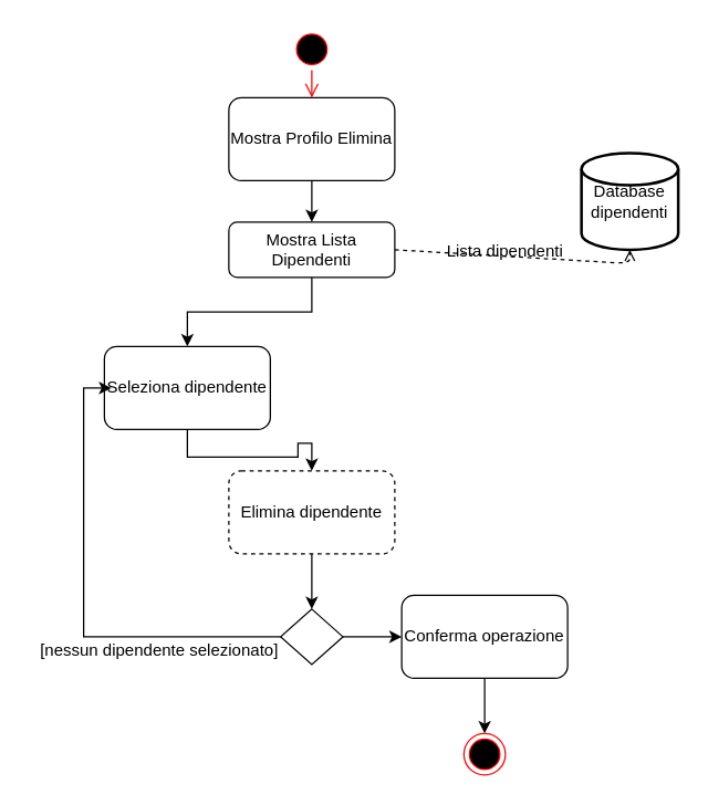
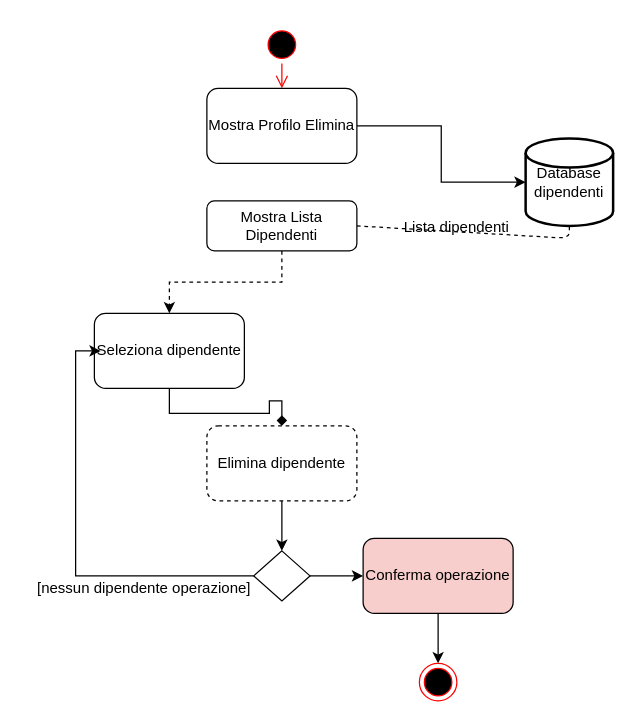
  <mxCell id="0" />
  <mxCell id="1" parent="0" />
  <mxCell id="2" value="" style="ellipse;html=1;shape=startState;fillColor=#000000;strokeColor=#ff0000;" parent="1" vertex="1"><mxGeometry x="210" y="20" width="30" height="30" as="geometry" /></mxCell>
  <mxCell id="3" value="" style="edgeStyle=orthogonalEdgeStyle;html=1;verticalAlign=bottom;endArrow=open;endSize=8;strokeColor=#ff0000;" parent="1" source="2" edge="1"><mxGeometry relative="1" as="geometry"><mxPoint x="225" y="70" as="targetPoint" /></mxGeometry></mxCell>
- <mxCell id="4" value="" style="edgeStyle=orthogonalEdgeStyle;rounded=0;orthogonalLoop=1;jettySize=auto;html=1;" parent="1" source="5" target="7" edge="1"><mxGeometry relative="1" as="geometry" /></mxCell>
+ <mxCell id="4" value="" style="edgeStyle=orthogonalEdgeStyle;rounded=0;orthogonalLoop=1;jettySize=auto;html=1;" parent="1" source="5" target="19" edge="1"><mxGeometry relative="1" as="geometry" /></mxCell>
  <mxCell id="5" value="Mostra Profilo Elimina" style="rounded=1;whiteSpace=wrap;html=1;" parent="1" vertex="1"><mxGeometry x="165" y="70" width="120" height="60" as="geometry" /></mxCell>
- <mxCell id="6" value="" style="edgeStyle=orthogonalEdgeStyle;rounded=0;orthogonalLoop=1;jettySize=auto;html=1;" parent="1" source="7" target="9" edge="1"><mxGeometry relative="1" as="geometry" /></mxCell>
+ <mxCell id="6" value="" style="edgeStyle=orthogonalEdgeStyle;rounded=0;orthogonalLoop=1;jettySize=auto;html=1;dashed=1;" parent="1" source="7" target="9" edge="1"><mxGeometry relative="1" as="geometry" /></mxCell>
  <mxCell id="7" value="Mostra Lista Dipendenti" style="rounded=1;whiteSpace=wrap;html=1;" parent="1" vertex="1"><mxGeometry x="165" y="160" width="120" height="40" as="geometry" /></mxCell>
- <mxCell id="8" value="" style="edgeStyle=orthogonalEdgeStyle;rounded=0;orthogonalLoop=1;jettySize=auto;html=1;" parent="1" source="9" target="11" edge="1"><mxGeometry relative="1" as="geometry" /></mxCell>
+ <mxCell id="8" value="" style="edgeStyle=orthogonalEdgeStyle;rounded=0;orthogonalLoop=1;jettySize=auto;html=1;endArrow=diamond;" parent="1" source="9" target="11" edge="1"><mxGeometry relative="1" as="geometry" /></mxCell>
  <mxCell id="9" value="Seleziona dipendente" style="rounded=1;whiteSpace=wrap;html=1;" parent="1" vertex="1"><mxGeometry x="75" y="250" width="120" height="60" as="geometry" /></mxCell>
  <mxCell id="10" value="" style="edgeStyle=orthogonalEdgeStyle;rounded=0;orthogonalLoop=1;jettySize=auto;html=1;entryX=0.5;entryY=0;entryDx=0;entryDy=0;" parent="1" source="11" target="14" edge="1"><mxGeometry relative="1" as="geometry"><mxPoint x="225" y="420" as="targetPoint" /></mxGeometry></mxCell>
  <mxCell id="11" value="Elimina dipendente" style="rounded=1;whiteSpace=wrap;html=1;dashed=1;" parent="1" vertex="1"><mxGeometry x="165" y="340" width="120" height="60" as="geometry" /></mxCell>
  <mxCell id="12" value="" style="edgeStyle=orthogonalEdgeStyle;rounded=0;orthogonalLoop=1;jettySize=auto;html=1;entryX=0.042;entryY=0.5;entryDx=0;entryDy=0;entryPerimeter=0;" parent="1" source="14" target="9" edge="1"><mxGeometry relative="1" as="geometry"><mxPoint x="122.5" y="460" as="targetPoint" /><Array as="points"><mxPoint x="60" y="460" /><mxPoint x="60" y="280" /></Array></mxGeometry></mxCell>
  <mxCell id="13" value="" style="edgeStyle=orthogonalEdgeStyle;rounded=0;orthogonalLoop=1;jettySize=auto;html=1;" parent="1" source="14" edge="1"><mxGeometry relative="1" as="geometry"><mxPoint x="290" y="460" as="targetPoint" /></mxGeometry></mxCell>
  <mxCell id="14" value="" style="rhombus;whiteSpace=wrap;html=1;" parent="1" vertex="1"><mxGeometry x="202.5" y="440" width="45" height="40" as="geometry" /></mxCell>
- <mxCell id="15" value="[nessun dipendente selezionato]" style="text;html=1;strokeColor=none;fillColor=none;align=center;verticalAlign=middle;whiteSpace=wrap;rounded=0;" parent="1" vertex="1"><mxGeometry x="20" y="460" width="190" height="20" as="geometry" /></mxCell>
+ <mxCell id="15" value="[nessun dipendente operazione]" style="text;html=1;strokeColor=none;fillColor=none;align=center;verticalAlign=middle;whiteSpace=wrap;rounded=0;" parent="1" vertex="1"><mxGeometry x="20" y="460" width="190" height="20" as="geometry" /></mxCell>
  <mxCell id="16" value="" style="edgeStyle=orthogonalEdgeStyle;rounded=0;orthogonalLoop=1;jettySize=auto;html=1;" parent="1" source="17" edge="1"><mxGeometry relative="1" as="geometry"><mxPoint x="350" y="530" as="targetPoint" /></mxGeometry></mxCell>
- <mxCell id="17" value="Conferma operazione" style="rounded=1;whiteSpace=wrap;html=1;" parent="1" vertex="1"><mxGeometry x="290" y="430" width="120" height="60" as="geometry" /></mxCell>
+ <mxCell id="17" value="Conferma operazione" style="rounded=1;whiteSpace=wrap;html=1;fillColor=#f8cecc;" parent="1" vertex="1"><mxGeometry x="290" y="430" width="120" height="60" as="geometry" /></mxCell>
  <mxCell id="18" value="" style="ellipse;html=1;shape=endState;fillColor=#000000;strokeColor=#ff0000;" parent="1" vertex="1"><mxGeometry x="335" y="530" width="30" height="30" as="geometry" /></mxCell>
  <mxCell id="19" value="Database&lt;br&gt;dipendenti" style="strokeWidth=2;html=1;shape=mxgraph.flowchart.database;whiteSpace=wrap;" parent="1" vertex="1"><mxGeometry x="420" y="110" width="70" height="70" as="geometry" /></mxCell>
- <mxCell id="20" value="" style="endArrow=open;dashed=1;html=1;exitX=1;exitY=0.5;exitDx=0;exitDy=0;entryX=0.5;entryY=1;entryDx=0;entryDy=0;entryPerimeter=0;" edge="1" parent="1" source="7" target="19"><mxGeometry width="50" height="50" relative="1" as="geometry"><mxPoint x="340" y="280" as="sourcePoint" /><mxPoint x="390" y="230" as="targetPoint" /><Array as="points"><mxPoint x="455" y="190" /></Array></mxGeometry></mxCell>
+ <mxCell id="20" value="" style="endArrow=none;dashed=1;html=1;exitX=1;exitY=0.5;exitDx=0;exitDy=0;entryX=0.5;entryY=1;entryDx=0;entryDy=0;entryPerimeter=0;" edge="1" parent="1" source="7" target="19"><mxGeometry width="50" height="50" relative="1" as="geometry"><mxPoint x="340" y="280" as="sourcePoint" /><mxPoint x="390" y="230" as="targetPoint" /><Array as="points"><mxPoint x="455" y="190" /></Array></mxGeometry></mxCell>
  <mxCell id="21" value="Lista dipendenti" style="text;html=1;strokeColor=none;fillColor=none;align=center;verticalAlign=middle;whiteSpace=wrap;rounded=0;" vertex="1" parent="1"><mxGeometry x="310" y="180" width="110" as="geometry" /></mxCell>
